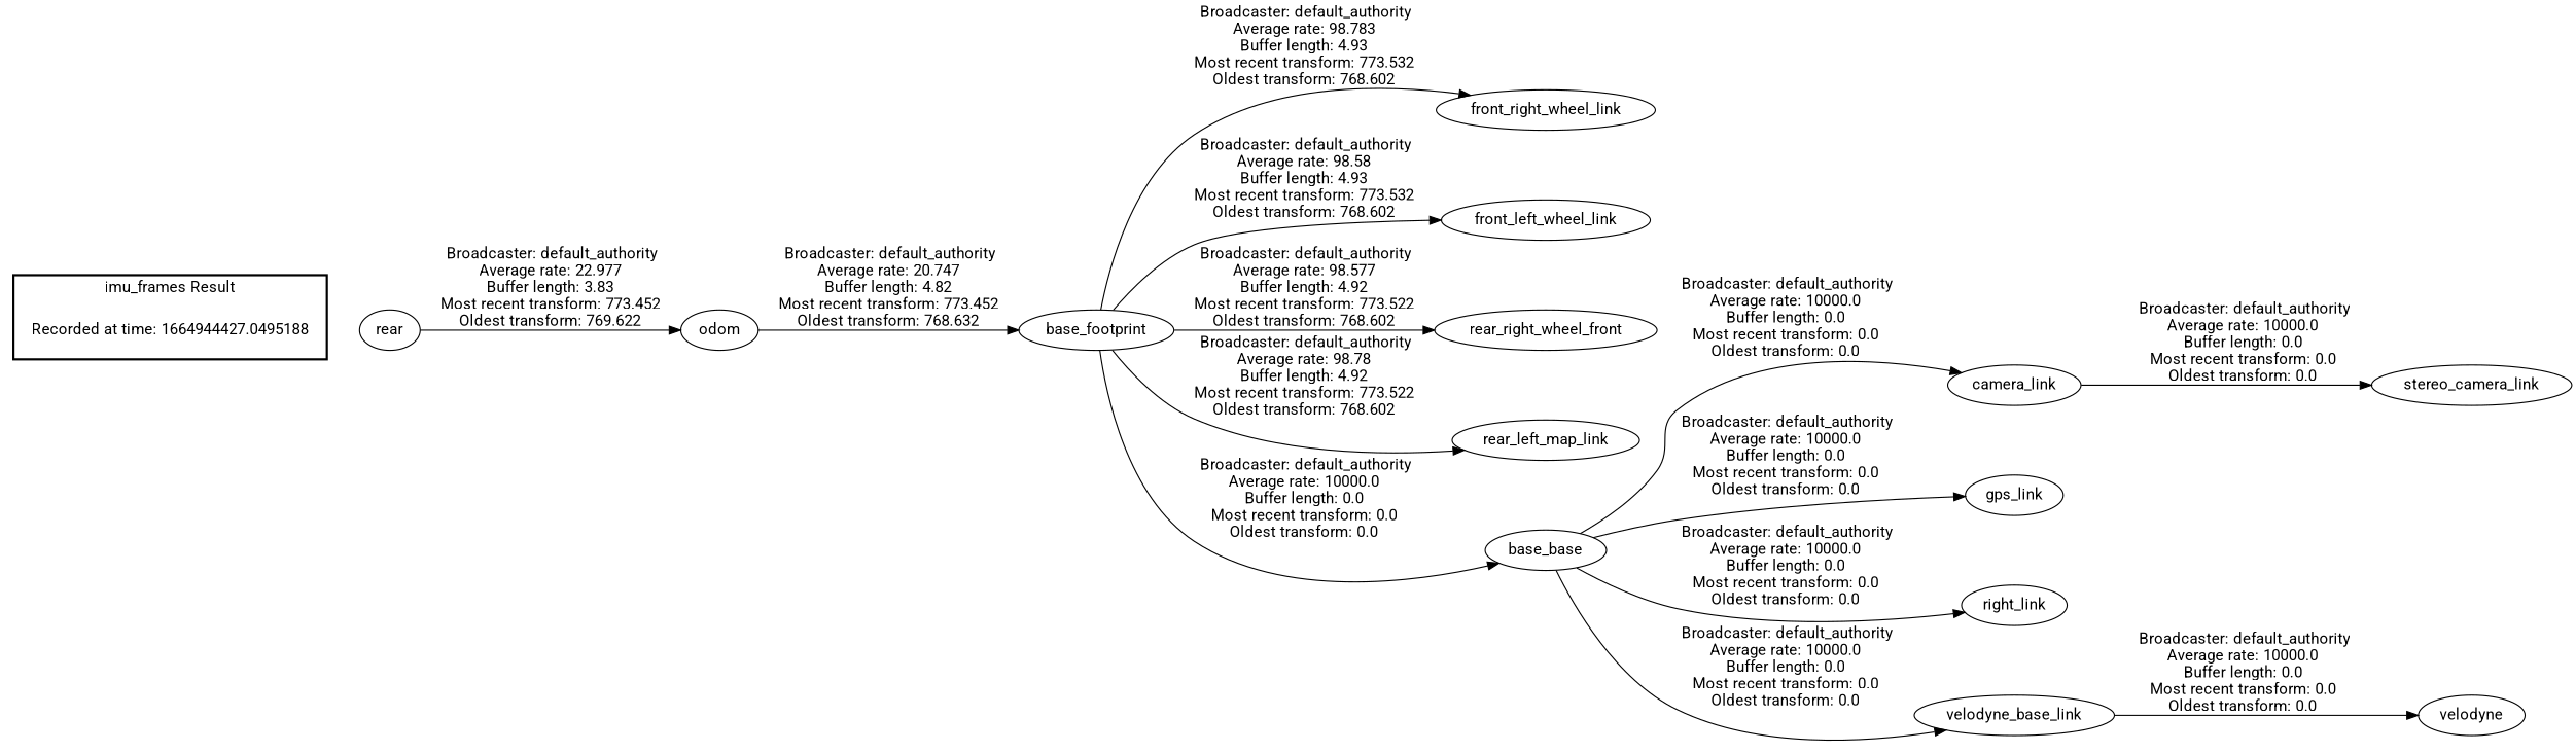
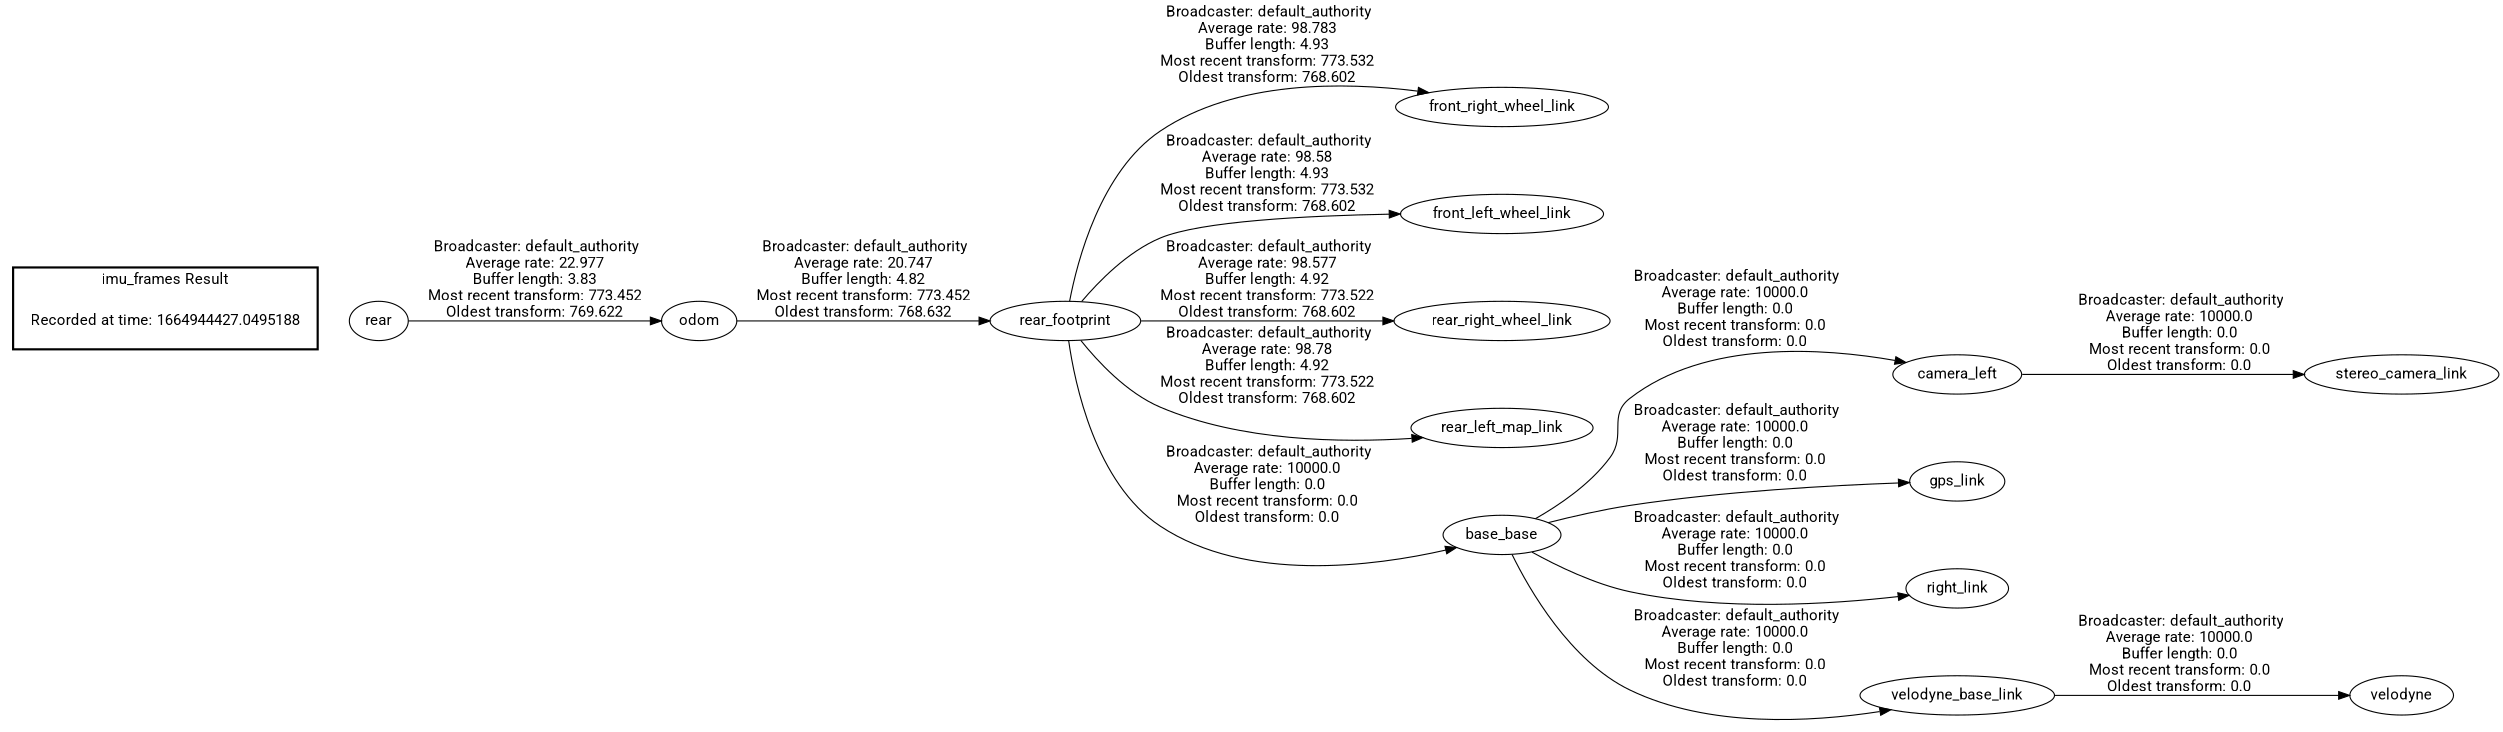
  digraph {
    fontname=Roboto
    rankdir=LR
    node [fontname=Roboto]
    edge [fontname=Roboto]
    "Recorded at time: 1664944427.0495188" [shape=plaintext]
    n2 [label=rear]
-   base_footprint
+   base_footprint [label=rear_footprint]
    front_right_wheel_link
    front_left_wheel_link
-   rear_right_wheel_link [label=rear_right_wheel_front]
+   rear_right_wheel_link
    n7 [label=rear_left_map_link]
    n8 [label=base_base]
-   camera_link
+   camera_link [label=camera_left]
    gps_link
    n11 [label=right_link]
    velodyne_base_link
    odom
    stereo_camera_link
    velodyne
    subgraph cluster_1 {
      color=black
      label="imu_frames Result"
      style=bold
      "Recorded at time: 1664944427.0495188"
    }
    "Recorded at time: 1664944427.0495188" -> n2 [style=invis]
    n2 -> odom [label=" Broadcaster: default_authority\nAverage rate: 22.977\nBuffer length: 3.83\nMost recent transform: 773.452\nOldest transform: 769.622\n"]
    base_footprint -> front_right_wheel_link [label=" Broadcaster: default_authority\nAverage rate: 98.783\nBuffer length: 4.93\nMost recent transform: 773.532\nOldest transform: 768.602\n"]
    base_footprint -> front_left_wheel_link [label=" Broadcaster: default_authority\nAverage rate: 98.58\nBuffer length: 4.93\nMost recent transform: 773.532\nOldest transform: 768.602\n"]
    base_footprint -> rear_right_wheel_link [label=" Broadcaster: default_authority\nAverage rate: 98.577\nBuffer length: 4.92\nMost recent transform: 773.522\nOldest transform: 768.602\n"]
    base_footprint -> n7 [label=" Broadcaster: default_authority\nAverage rate: 98.78\nBuffer length: 4.92\nMost recent transform: 773.522\nOldest transform: 768.602\n"]
    base_footprint -> n8 [label=" Broadcaster: default_authority\nAverage rate: 10000.0\nBuffer length: 0.0\nMost recent transform: 0.0\nOldest transform: 0.0\n"]
    n8 -> camera_link [label=" Broadcaster: default_authority\nAverage rate: 10000.0\nBuffer length: 0.0\nMost recent transform: 0.0\nOldest transform: 0.0\n"]
    n8 -> gps_link [label=" Broadcaster: default_authority\nAverage rate: 10000.0\nBuffer length: 0.0\nMost recent transform: 0.0\nOldest transform: 0.0\n"]
    n8 -> n11 [label=" Broadcaster: default_authority\nAverage rate: 10000.0\nBuffer length: 0.0\nMost recent transform: 0.0\nOldest transform: 0.0\n"]
    n8 -> velodyne_base_link [label=" Broadcaster: default_authority\nAverage rate: 10000.0\nBuffer length: 0.0\nMost recent transform: 0.0\nOldest transform: 0.0\n"]
    camera_link -> stereo_camera_link [label=" Broadcaster: default_authority\nAverage rate: 10000.0\nBuffer length: 0.0\nMost recent transform: 0.0\nOldest transform: 0.0\n"]
    velodyne_base_link -> velodyne [label=" Broadcaster: default_authority\nAverage rate: 10000.0\nBuffer length: 0.0\nMost recent transform: 0.0\nOldest transform: 0.0\n"]
    odom -> base_footprint [label=" Broadcaster: default_authority\nAverage rate: 20.747\nBuffer length: 4.82\nMost recent transform: 773.452\nOldest transform: 768.632\n"]
  }
